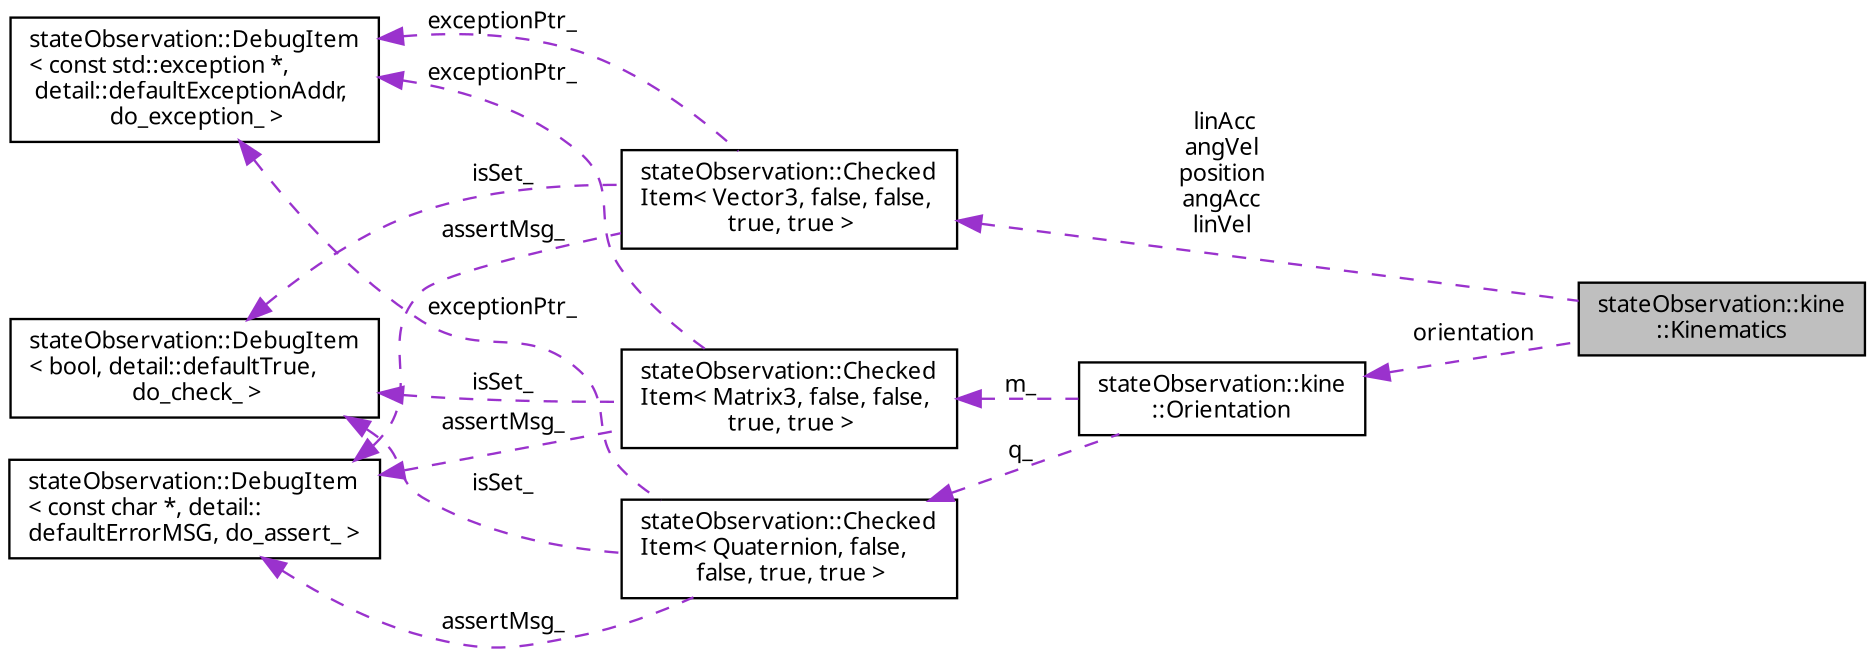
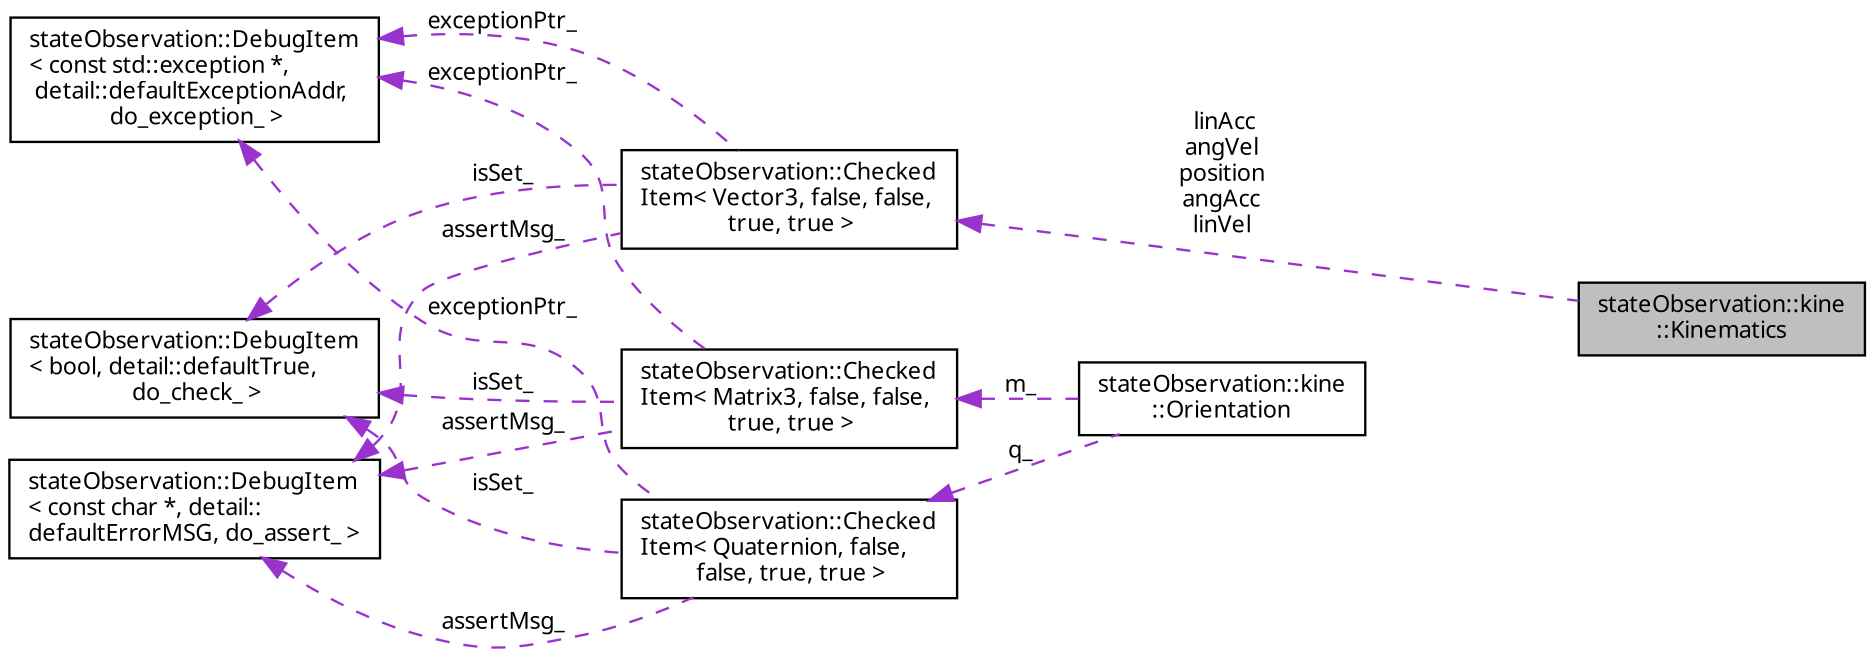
  digraph {
    rankdir=LR
    fontname="Noto Sans"
    node [color=black fillcolor=white fontname="Noto Sans" fontsize=10 shape=record style=filled]
    edge [color=darkorchid3 dir=back fontname="Noto Sans" fontsize=10 labelfontname=Helvetica labelfontsize=10 style=dashed]
    n1 [fillcolor=grey75 fontcolor=black height=0.2 label="stateObservation::kine\l::Kinematics" width=0.4]
    n2 [height=0.2 label="stateObservation::Checked\lItem\< Vector3, false, false,\l true, true \>" width=0.4]
    n3 [height=0.2 label="stateObservation::DebugItem\l\< const std::exception *,\l detail::defaultExceptionAddr,\l do_exception_ \>" width=0.4]
    n4 [height=0.2 label="stateObservation::Checked\lItem\< Matrix3, false, false,\l true, true \>" width=0.4]
    n5 [height=0.2 label="stateObservation::Checked\lItem\< Quaternion, false,\l false, true, true \>" width=0.4]
    n6 [height=0.2 label="stateObservation::DebugItem\l\< bool, detail::defaultTrue,\l do_check_ \>" width=0.4]
    n7 [height=0.2 label="stateObservation::DebugItem\l\< const char *, detail::\ldefaultErrorMSG, do_assert_ \>" width=0.4]
    n8 [height=0.2 label="stateObservation::kine\l::Orientation" width=0.4]
    n2 -> n1 [label=" linAcc\nangVel\nposition\nangAcc\nlinVel"]
    n3 -> n2 [label=" exceptionPtr_"]
    n3 -> n4 [label=" exceptionPtr_"]
    n3 -> n5 [label=" exceptionPtr_"]
    n4 -> n8 [label=" m_"]
    n5 -> n8 [label=" q_"]
    n6 -> n2 [label=" isSet_"]
    n6 -> n4 [label=" isSet_"]
    n6 -> n5 [label=" isSet_"]
    n7 -> n2 [label=" assertMsg_"]
    n7 -> n4 [label=" assertMsg_"]
    n7 -> n5 [label=" assertMsg_"]
-   n8 -> n1 [label=" orientation"]
  }
